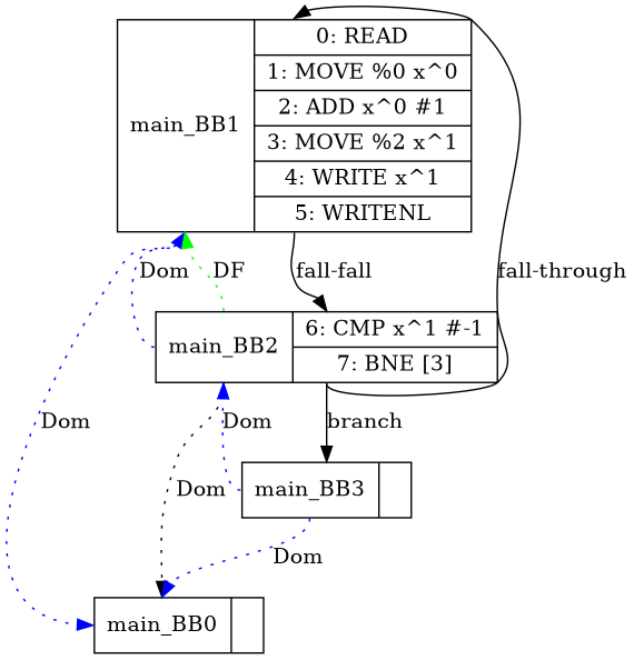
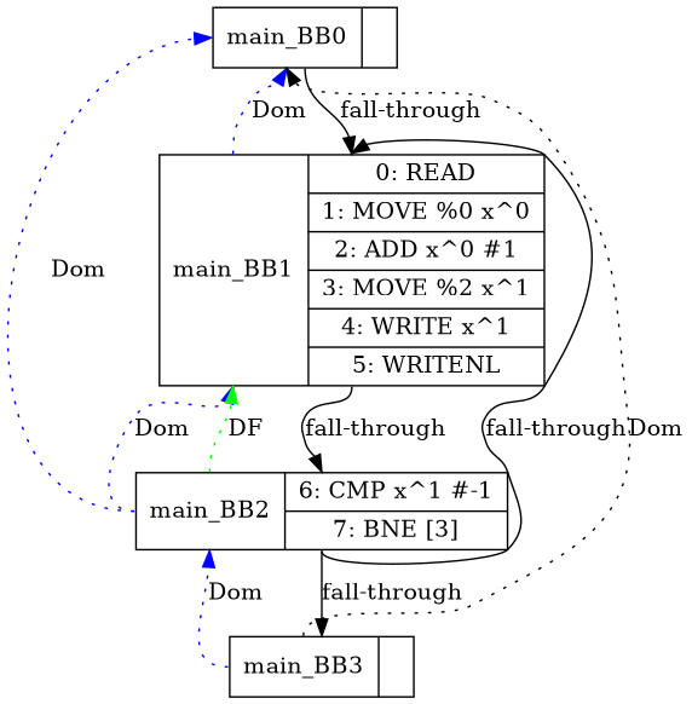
  digraph {
    node [shape=record]
    edge [headport=b tailport=b color=blue style=dotted]
    n1 [label="<b>main_BB0| {}"]
    n2 [label="<b>main_BB1| {0: READ |1: MOVE %0 x^0|2: ADD x^0 #1|3: MOVE %2 x^1|4: WRITE x^1|5: WRITENL }"]
    n3 [label="<b>main_BB2| {6: CMP x^1 #-1|7: BNE [3]}"]
    n4 [label="<b>main_BB3| {}"]
+   n1 -> n2 [headport=n label="fall-through" tailport=s color="" style=""]
    n2 -> n1 [label=Dom]
-   n2 -> n3 [headport=n label="fall-fall" tailport=s color="" style=""]
-   n3 -> n1 [color=black label=Dom]
+   n2 -> n3 [headport=n label="fall-through" tailport=s color="" style=""]
+   n3 -> n1 [label=Dom]
    n3 -> n2 [headport=n label="fall-through" tailport=s color="" style=""]
    n3 -> n2 [label=Dom]
    n3 -> n2 [color=green label=DF]
-   n3 -> n4 [headport=n label=branch tailport=s color="" style=""]
-   n4 -> n1 [label=Dom]
+   n3 -> n4 [headport=n label="fall-through" tailport=s color="" style=""]
+   n4 -> n1 [color=black label=Dom]
    n4 -> n3 [label=Dom]
  }
